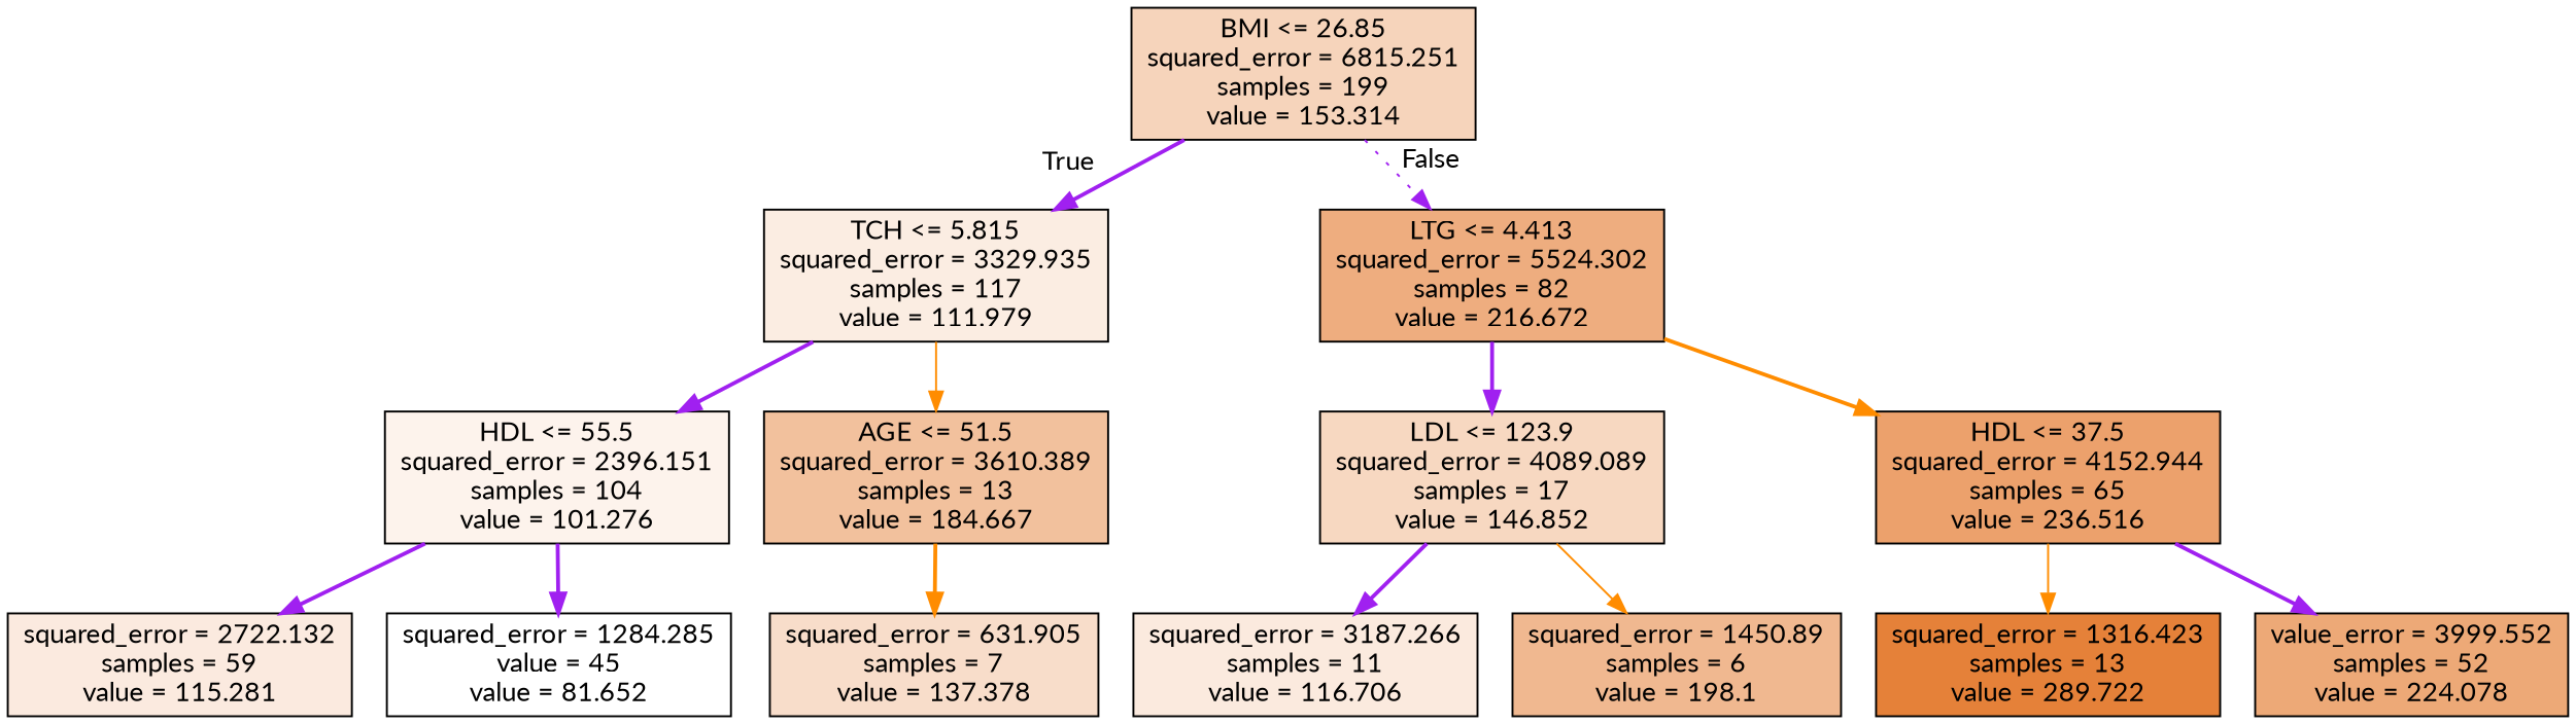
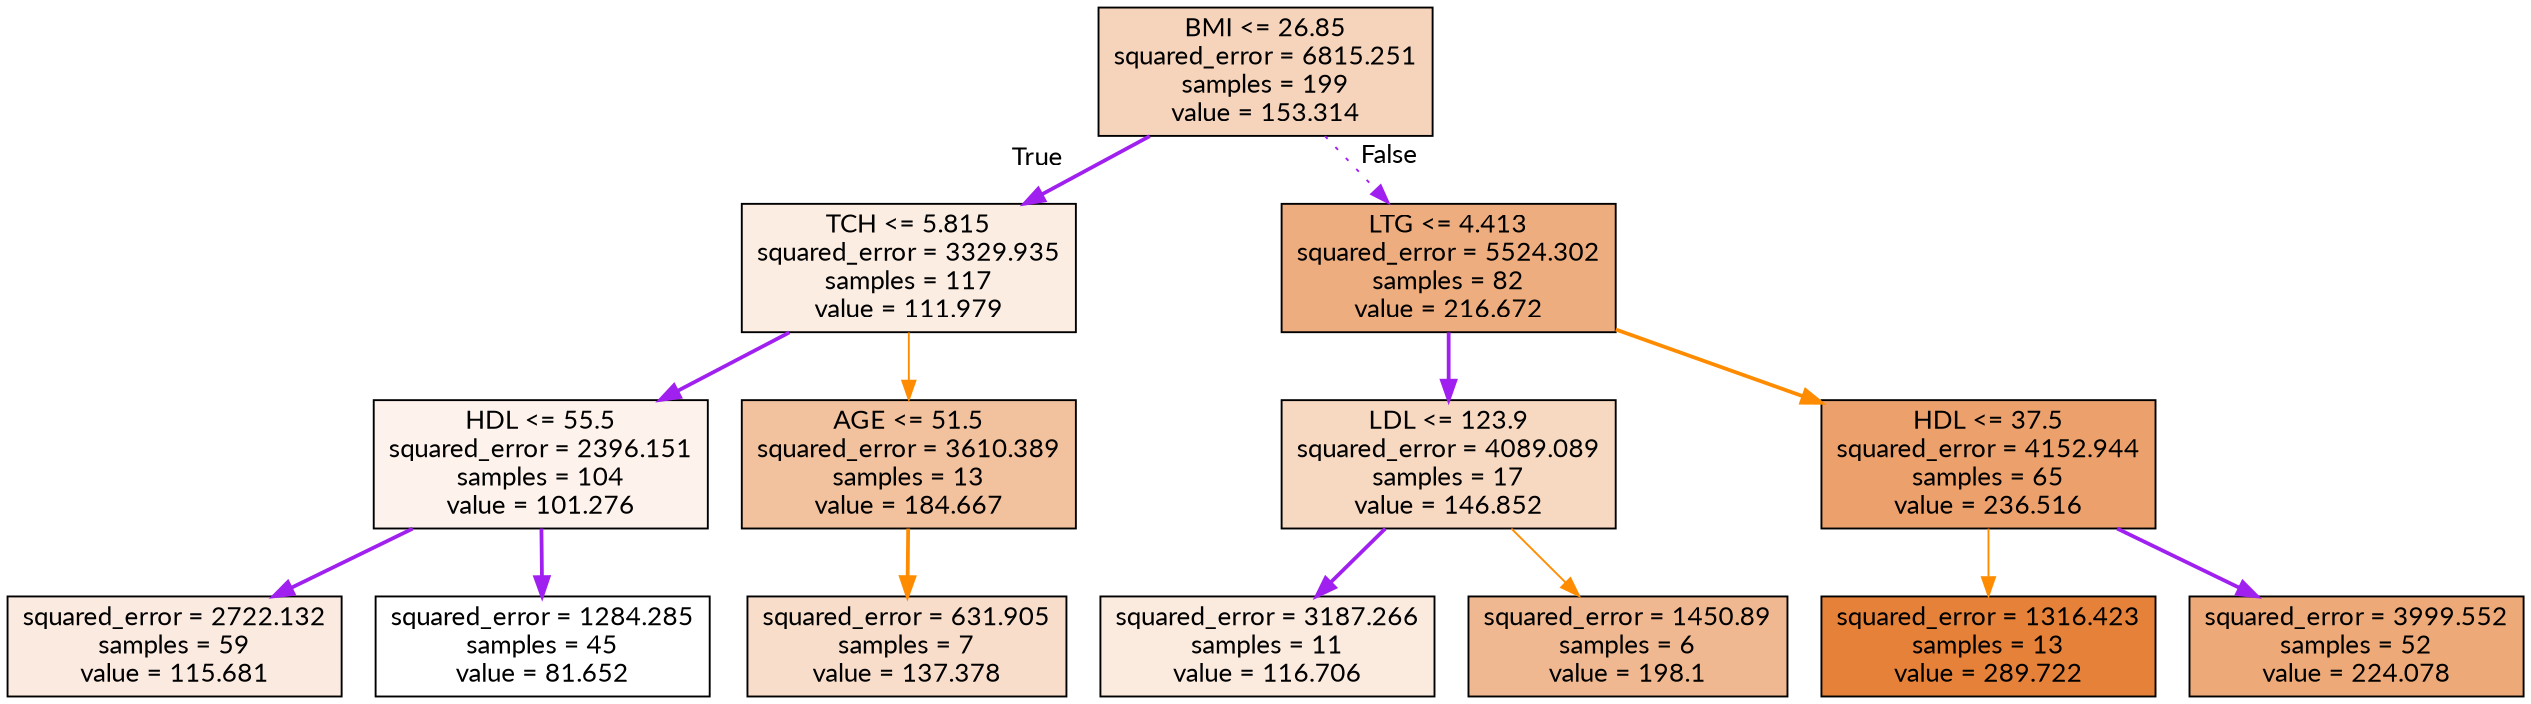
  digraph {
    fontname=Lato
    node [color=black fontname=Lato shape=box style=filled]
    edge [color=purple fontname=Lato style=bold]
    n1 [fillcolor="#f6d4bb" label="BMI <= 26.85\nsquared_error = 6815.251\nsamples = 199\nvalue = 153.314"]
    n2 [fillcolor="#fbede2" label="TCH <= 5.815\nsquared_error = 3329.935\nsamples = 117\nvalue = 111.979"]
    n3 [fillcolor="#eead7f" label="LTG <= 4.413\nsquared_error = 5524.302\nsamples = 82\nvalue = 216.672"]
    n4 [fillcolor="#fdf3ec" label="HDL <= 55.5\nsquared_error = 2396.151\nsamples = 104\nvalue = 101.276"]
    n5 [fillcolor="#f2c19d" label="AGE <= 51.5\nsquared_error = 3610.389\nsamples = 13\nvalue = 184.667"]
    n6 [fillcolor="#f7d8c1" label="LDL <= 123.9\nsquared_error = 4089.089\nsamples = 17\nvalue = 146.852"]
    n7 [fillcolor="#eca16c" label="HDL <= 37.5\nsquared_error = 4152.944\nsamples = 65\nvalue = 236.516"]
-   n8 [fillcolor="#fbeadf" label="squared_error = 2722.132\nsamples = 59\nvalue = 115.281"]
-   n9 [fillcolor="#ffffff" label="squared_error = 1284.285\nvalue = 45\nvalue = 81.652"]
+   n8 [fillcolor="#fbeadf" label="squared_error = 2722.132\nsamples = 59\nvalue = 115.681"]
+   n9 [fillcolor="#ffffff" label="squared_error = 1284.285\nsamples = 45\nvalue = 81.652"]
    n10 [fillcolor="#f8ddca" label="squared_error = 631.905\nsamples = 7\nvalue = 137.378"]
    n11 [fillcolor="#fbeade" label="squared_error = 3187.266\nsamples = 11\nvalue = 116.706"]
    n12 [fillcolor="#f0b890" label="squared_error = 1450.89\nsamples = 6\nvalue = 198.1"]
    n13 [fillcolor="#e58139" label="squared_error = 1316.423\nsamples = 13\nvalue = 289.722"]
-   n14 [fillcolor="#eda977" label="value_error = 3999.552\nsamples = 52\nvalue = 224.078"]
+   n14 [fillcolor="#eda977" label="squared_error = 3999.552\nsamples = 52\nvalue = 224.078"]
    n1 -> n2 [headlabel=True labelangle=45 labeldistance=2.5]
    n1 -> n3 [headlabel=False labelangle=-45 labeldistance=2.5 style=dotted]
    n2 -> n4
    n2 -> n5 [color=darkorange style=solid]
    n3 -> n6
    n3 -> n7 [color=darkorange]
    n4 -> n8
    n4 -> n9
    n5 -> n10 [color=darkorange]
    n6 -> n11
    n6 -> n12 [color=darkorange style=solid]
    n7 -> n13 [color=darkorange style=solid]
    n7 -> n14
  }
